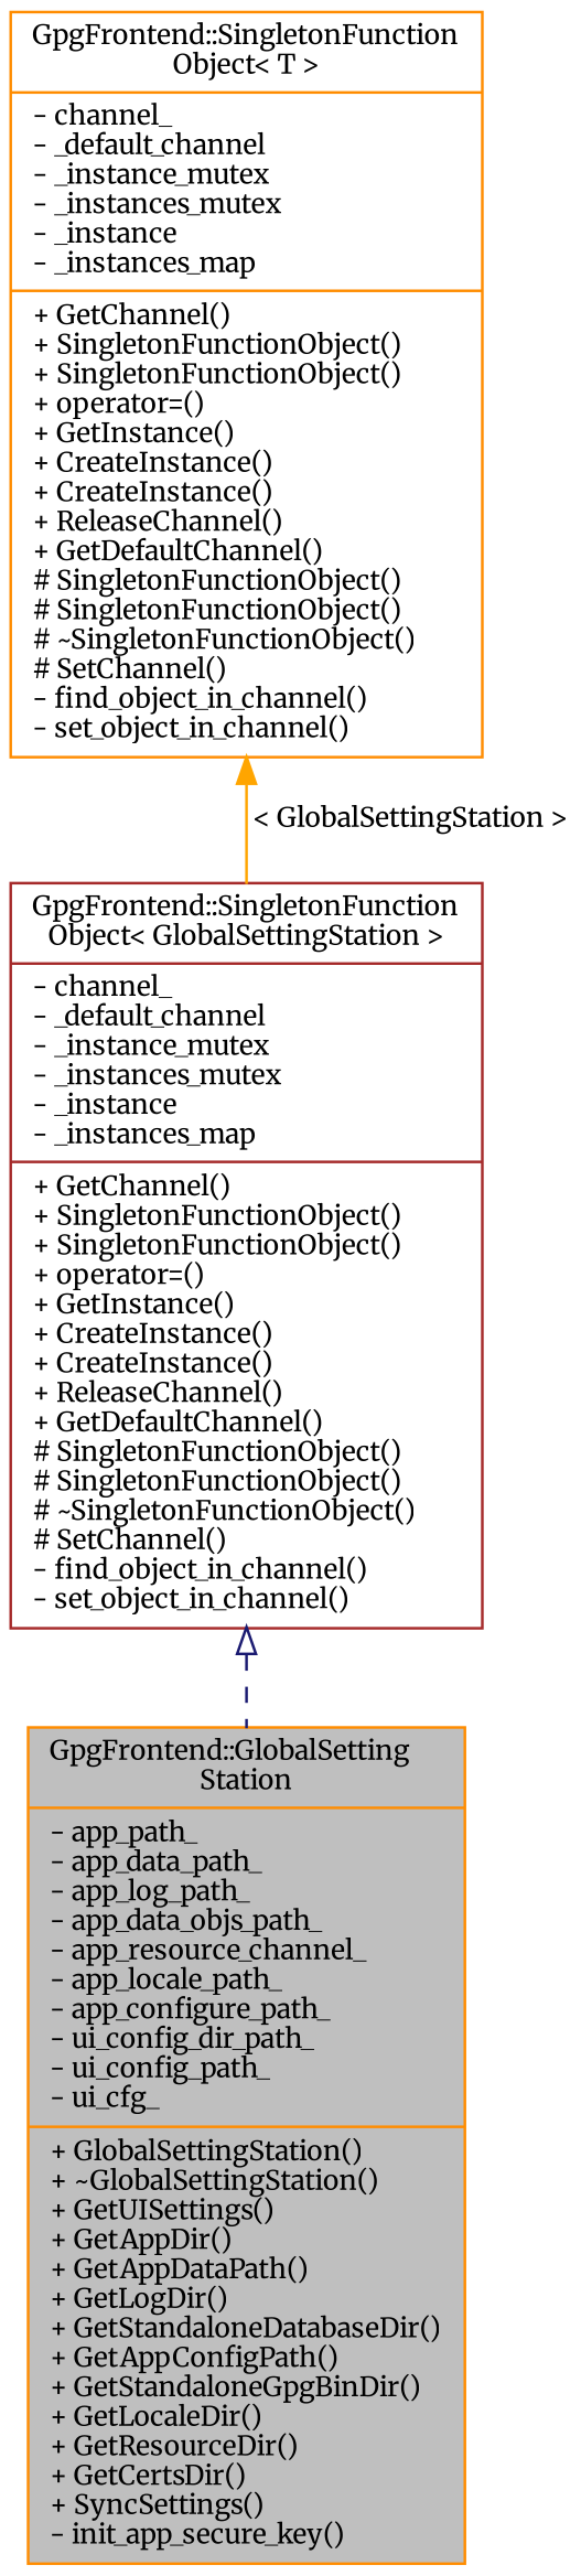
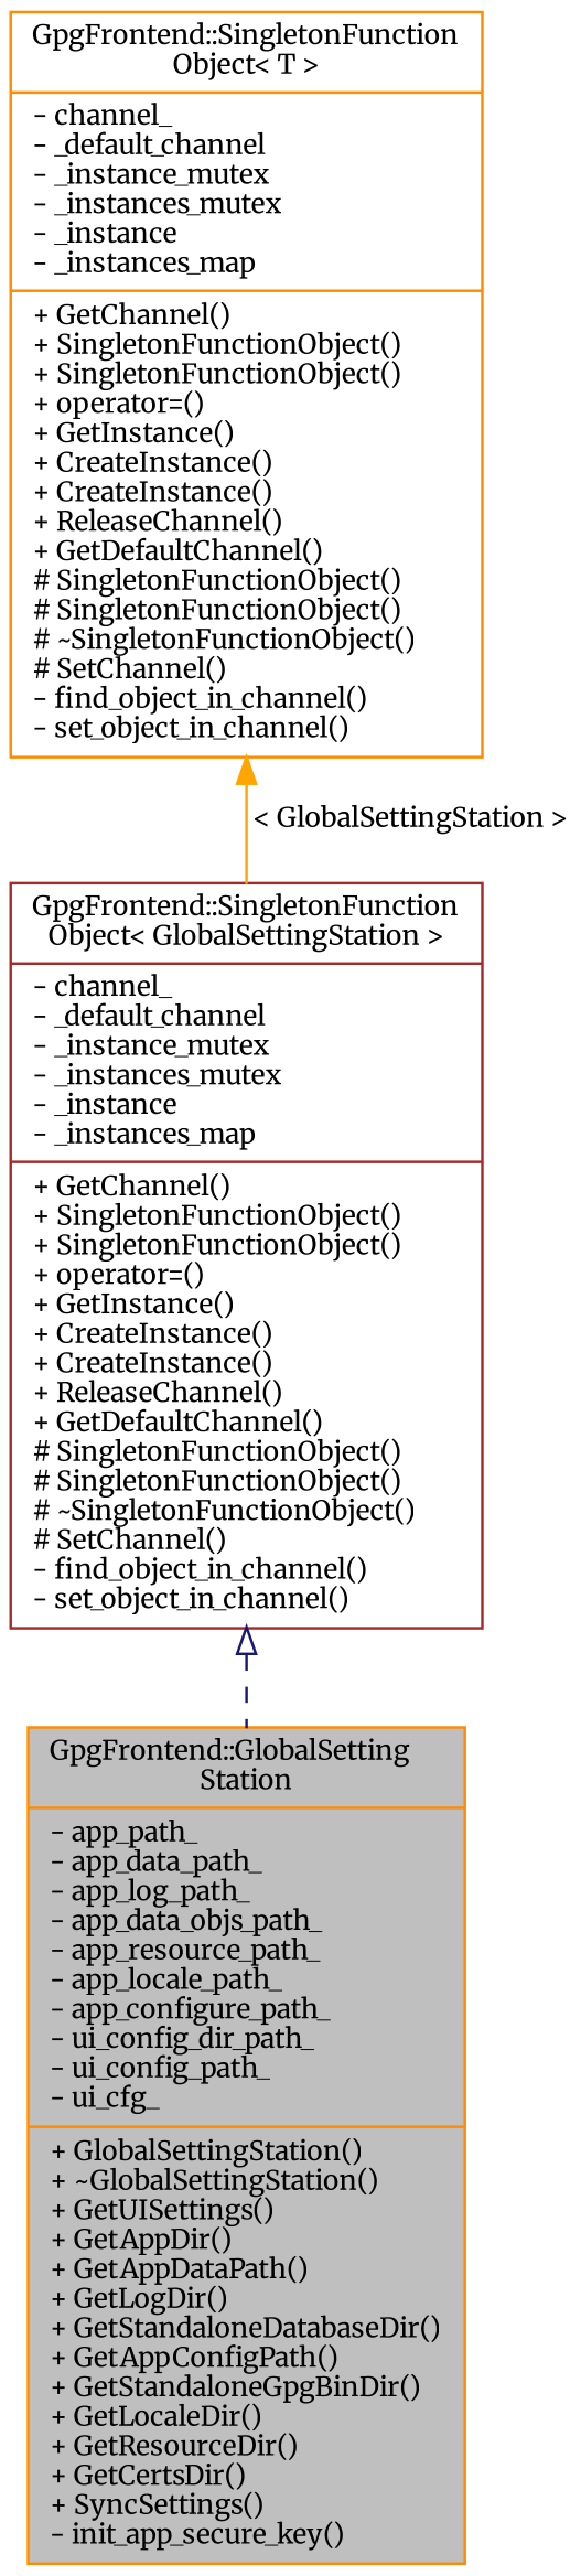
  digraph {
    fontname=Merriweather
    node [color=darkorange fillcolor=white fontname=Merriweather fontsize=10 shape=record style=filled]
    edge [dir=back fontname=Merriweather fontsize=10 labelfontname=Helvetica labelfontsize=10]
-   n1 [fillcolor=grey75 fontcolor=black height=0.2 label="{GpgFrontend::GlobalSetting\lStation\n|- app_path_\l- app_data_path_\l- app_log_path_\l- app_data_objs_path_\l- app_resource_channel_\l- app_locale_path_\l- app_configure_path_\l- ui_config_dir_path_\l- ui_config_path_\l- ui_cfg_\l|+ GlobalSettingStation()\l+ ~GlobalSettingStation()\l+ GetUISettings()\l+ GetAppDir()\l+ GetAppDataPath()\l+ GetLogDir()\l+ GetStandaloneDatabaseDir()\l+ GetAppConfigPath()\l+ GetStandaloneGpgBinDir()\l+ GetLocaleDir()\l+ GetResourceDir()\l+ GetCertsDir()\l+ SyncSettings()\l- init_app_secure_key()\l}" width=0.4]
+   n1 [fillcolor=grey75 fontcolor=black height=0.2 label="{GpgFrontend::GlobalSetting\lStation\n|- app_path_\l- app_data_path_\l- app_log_path_\l- app_data_objs_path_\l- app_resource_path_\l- app_locale_path_\l- app_configure_path_\l- ui_config_dir_path_\l- ui_config_path_\l- ui_cfg_\l|+ GlobalSettingStation()\l+ ~GlobalSettingStation()\l+ GetUISettings()\l+ GetAppDir()\l+ GetAppDataPath()\l+ GetLogDir()\l+ GetStandaloneDatabaseDir()\l+ GetAppConfigPath()\l+ GetStandaloneGpgBinDir()\l+ GetLocaleDir()\l+ GetResourceDir()\l+ GetCertsDir()\l+ SyncSettings()\l- init_app_secure_key()\l}" width=0.4]
    n2 [color=brown height=0.2 label="{GpgFrontend::SingletonFunction\lObject\< GlobalSettingStation \>\n|- channel_\l- _default_channel\l- _instance_mutex\l- _instances_mutex\l- _instance\l- _instances_map\l|+ GetChannel()\l+ SingletonFunctionObject()\l+ SingletonFunctionObject()\l+ operator=()\l+ GetInstance()\l+ CreateInstance()\l+ CreateInstance()\l+ ReleaseChannel()\l+ GetDefaultChannel()\l# SingletonFunctionObject()\l# SingletonFunctionObject()\l# ~SingletonFunctionObject()\l# SetChannel()\l- find_object_in_channel()\l- set_object_in_channel()\l}" width=0.4]
    n3 [height=0.2 label="{GpgFrontend::SingletonFunction\lObject\< T \>\n|- channel_\l- _default_channel\l- _instance_mutex\l- _instances_mutex\l- _instance\l- _instances_map\l|+ GetChannel()\l+ SingletonFunctionObject()\l+ SingletonFunctionObject()\l+ operator=()\l+ GetInstance()\l+ CreateInstance()\l+ CreateInstance()\l+ ReleaseChannel()\l+ GetDefaultChannel()\l# SingletonFunctionObject()\l# SingletonFunctionObject()\l# ~SingletonFunctionObject()\l# SetChannel()\l- find_object_in_channel()\l- set_object_in_channel()\l}" width=0.4]
    n2 -> n1 [arrowtail=onormal color=midnightblue style=dashed]
    n3 -> n2 [color=orange label=" \< GlobalSettingStation \>" style=solid]
  }
